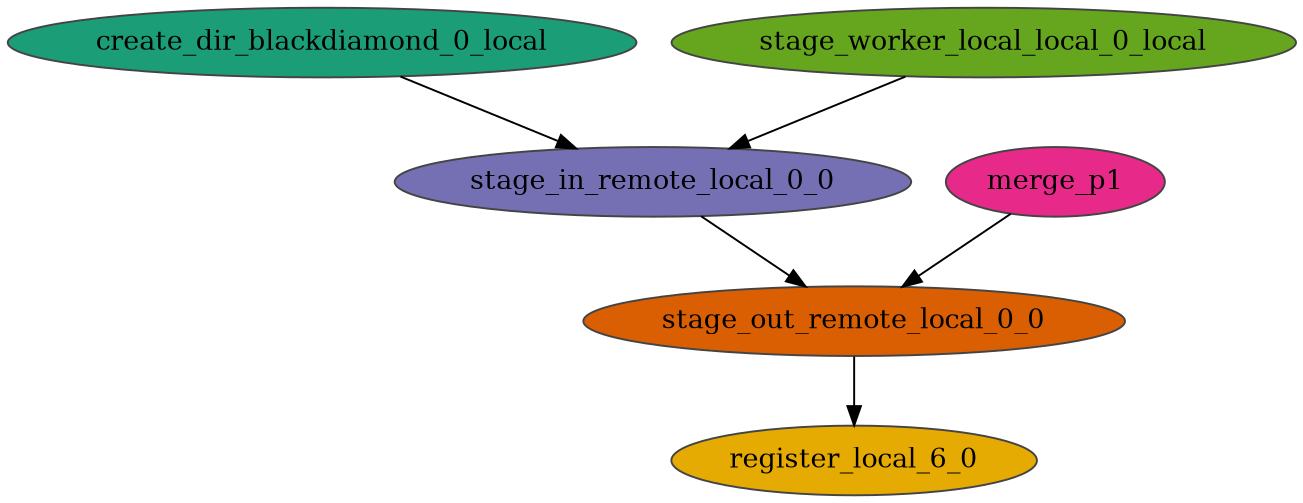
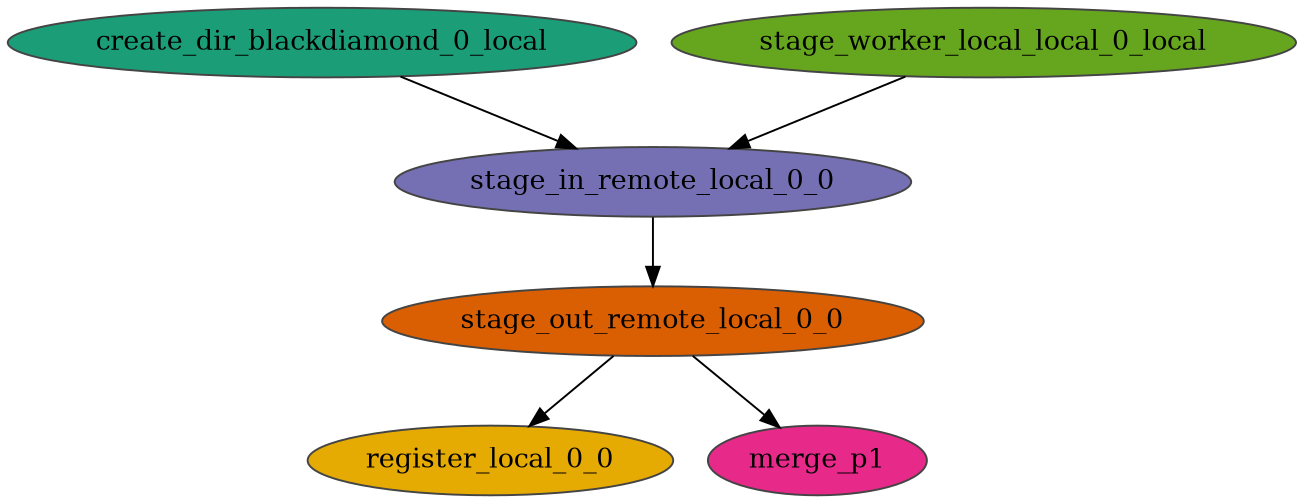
  digraph {
    node [color="#444444" shape=ellipse style=filled]
    edge [arrowhead=normal arrowsize=1.0]
    n1 [fillcolor="#1b9e77" label=create_dir_blackdiamond_0_local]
    n2 [fillcolor="#7570b3" label=stage_in_remote_local_0_0]
    n3 [fillcolor="#d95f02" label=stage_out_remote_local_0_0]
-   n4 [fillcolor="#e6ab02" label=register_local_6_0]
+   n4 [fillcolor="#e6ab02" label=register_local_0_0]
    n5 [fillcolor="#e7298a" label=merge_p1]
    n6 [fillcolor="#66a61e" label=stage_worker_local_local_0_local]
    n1 -> n2
    n2 -> n3
    n3 -> n4
-   n5 -> n3
+   n3 -> n5
    n6 -> n2
  }
